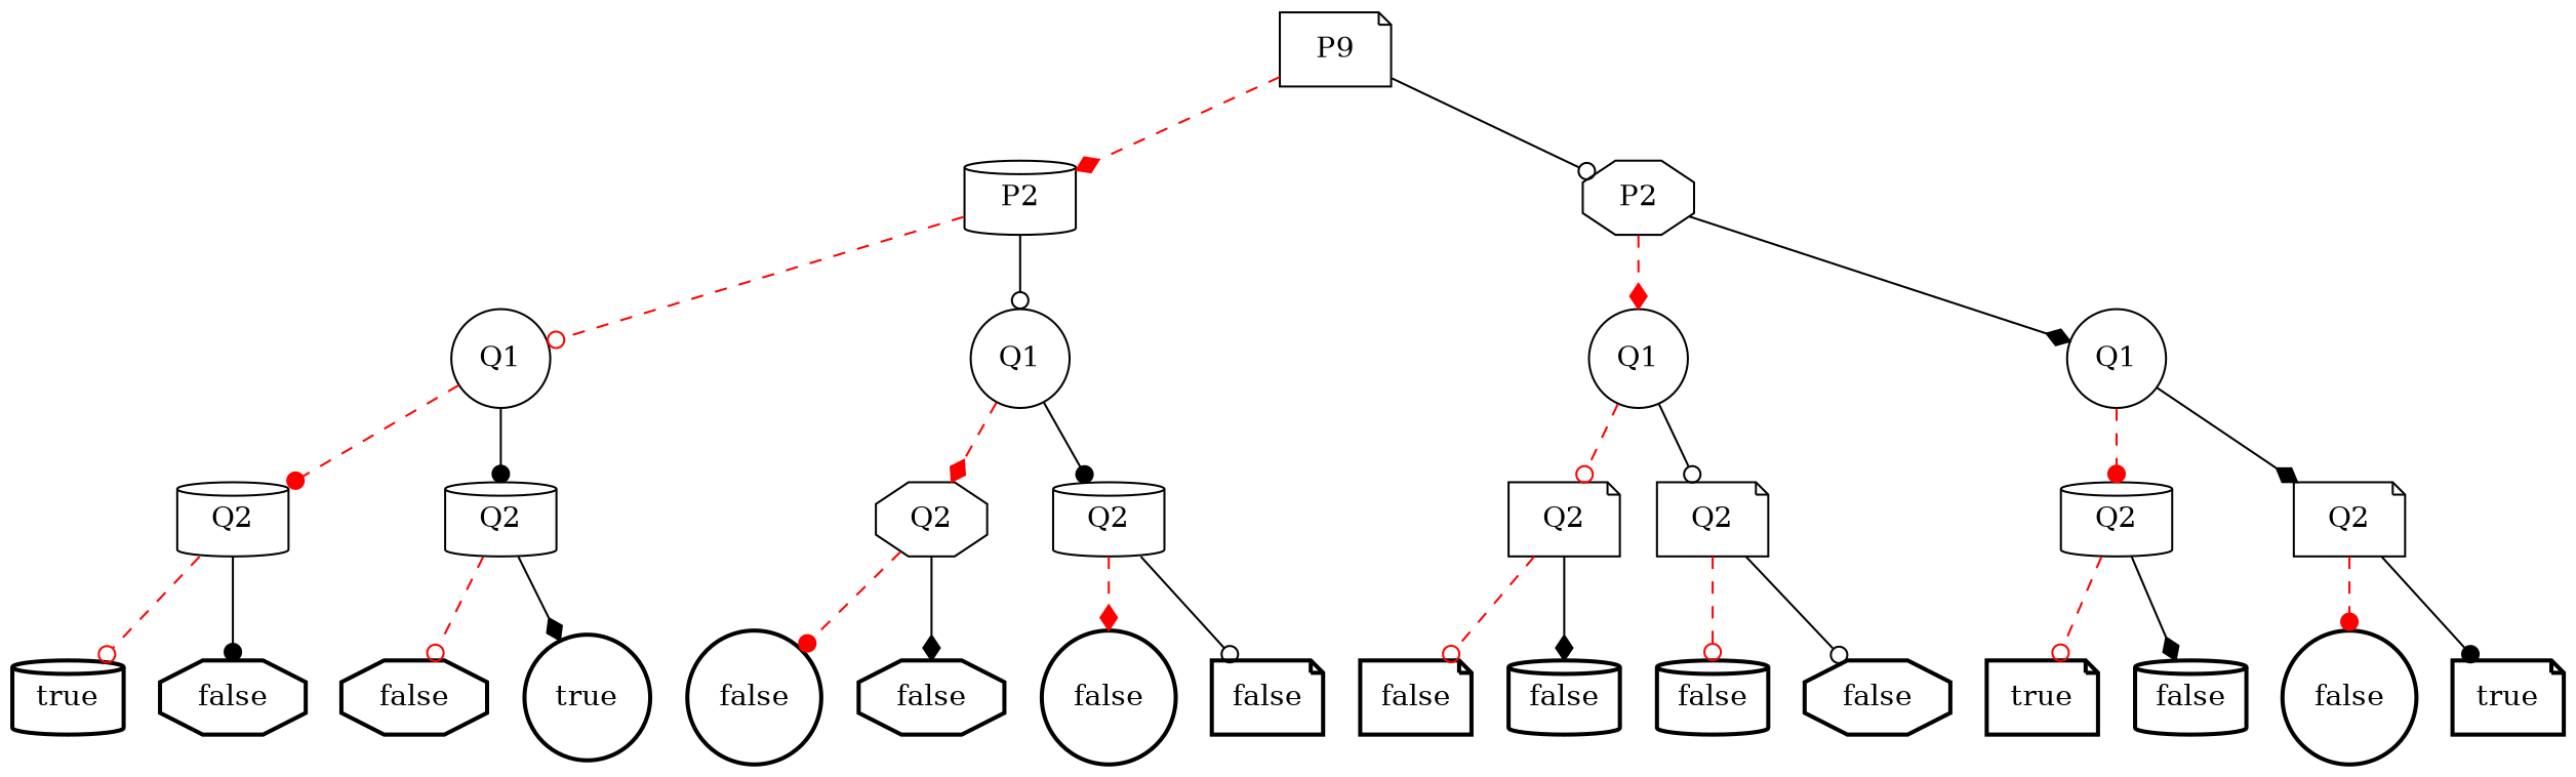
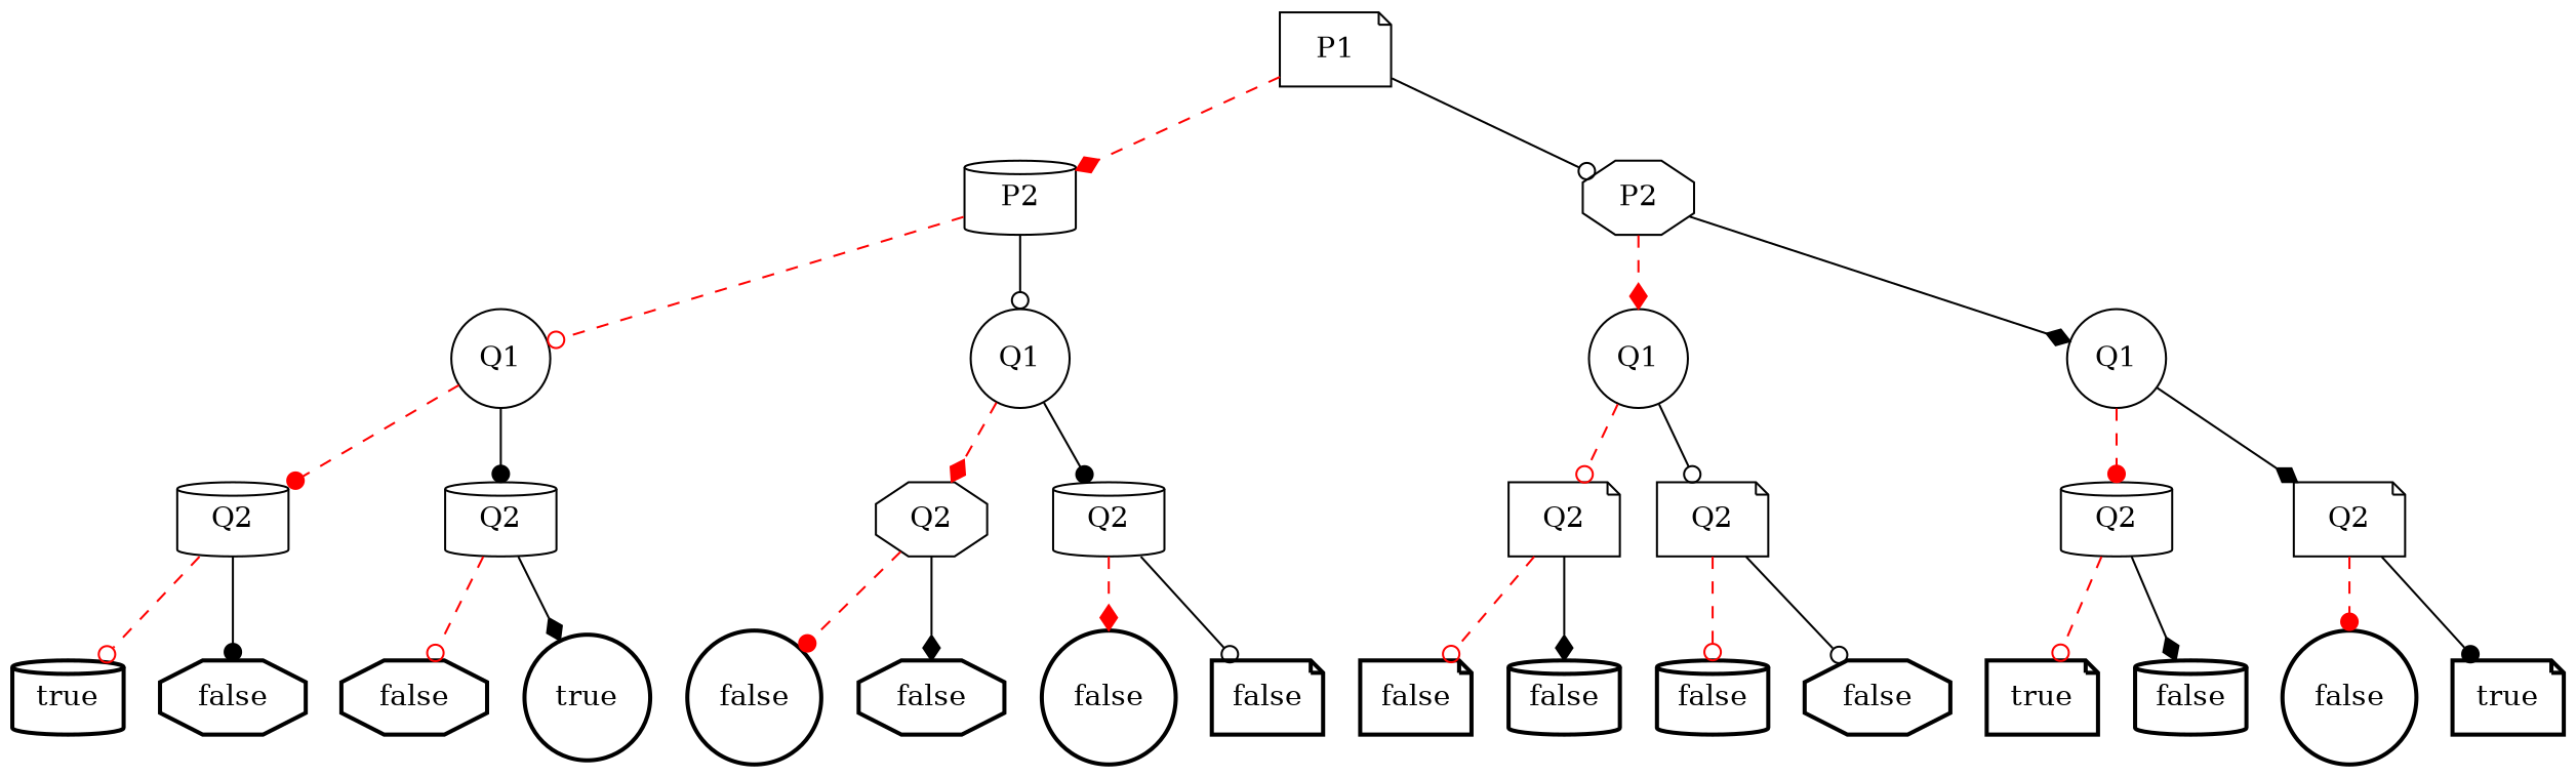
  digraph {
    node [shape=cylinder style=bold]
    edge [arrowhead=odot]
-   n1 [label=P9 shape=note style=""]
+   n1 [label=P1 shape=note style=""]
    n2 [label=P2 style=""]
    n3 [label=P2 shape=octagon style=""]
    n4 [label=Q1 shape=circle style=""]
    n5 [label=Q1 shape=circle style=""]
    n6 [label=Q1 shape=circle style=""]
    n7 [label=Q1 shape=circle style=""]
    n8 [label=Q2 style=""]
    n9 [label=Q2 style=""]
    n10 [label=Q2 shape=octagon style=""]
    n11 [label=Q2 style=""]
    n12 [label=true]
    n13 [label=false shape=octagon]
    n14 [label=false shape=octagon]
    n15 [label=true shape=circle]
    n16 [label=false shape=circle]
    n17 [label=false shape=octagon]
    n18 [label=false shape=circle]
    n19 [label=false shape=note]
    n20 [label=Q2 shape=note style=""]
    n21 [label=Q2 shape=note style=""]
    n22 [label=Q2 style=""]
    n23 [label=Q2 shape=note style=""]
    n24 [label=false shape=note]
    n25 [label=false]
    n26 [label=false]
    n27 [label=false shape=octagon]
    n28 [label=true shape=note]
    n29 [label=false]
    n30 [label=false shape=circle]
    n31 [label=true shape=note]
    n1 -> n2 [color=red style=dashed arrowhead=diamond]
    n1 -> n3
    n2 -> n4 [color=red style=dashed]
    n2 -> n5
    n3 -> n6 [color=red style=dashed arrowhead=diamond]
    n3 -> n7 [arrowhead=diamond]
    n4 -> n8 [color=red style=dashed arrowhead=dot]
    n4 -> n9 [arrowhead=dot]
    n5 -> n10 [color=red style=dashed arrowhead=diamond]
    n5 -> n11 [arrowhead=dot]
    n6 -> n20 [color=red style=dashed]
    n6 -> n21
    n7 -> n22 [color=red style=dashed arrowhead=dot]
    n7 -> n23 [arrowhead=diamond]
    n8 -> n12 [color=red style=dashed]
    n8 -> n13 [arrowhead=dot]
    n9 -> n14 [color=red style=dashed]
    n9 -> n15 [arrowhead=diamond]
    n10 -> n16 [color=red style=dashed arrowhead=dot]
    n10 -> n17 [arrowhead=diamond]
    n11 -> n18 [color=red style=dashed arrowhead=diamond]
    n11 -> n19
    n20 -> n24 [color=red style=dashed]
    n20 -> n25 [arrowhead=diamond]
    n21 -> n26 [color=red style=dashed]
    n21 -> n27
    n22 -> n28 [color=red style=dashed]
    n22 -> n29 [arrowhead=diamond]
    n23 -> n30 [color=red style=dashed arrowhead=dot]
    n23 -> n31 [arrowhead=dot]
  }
